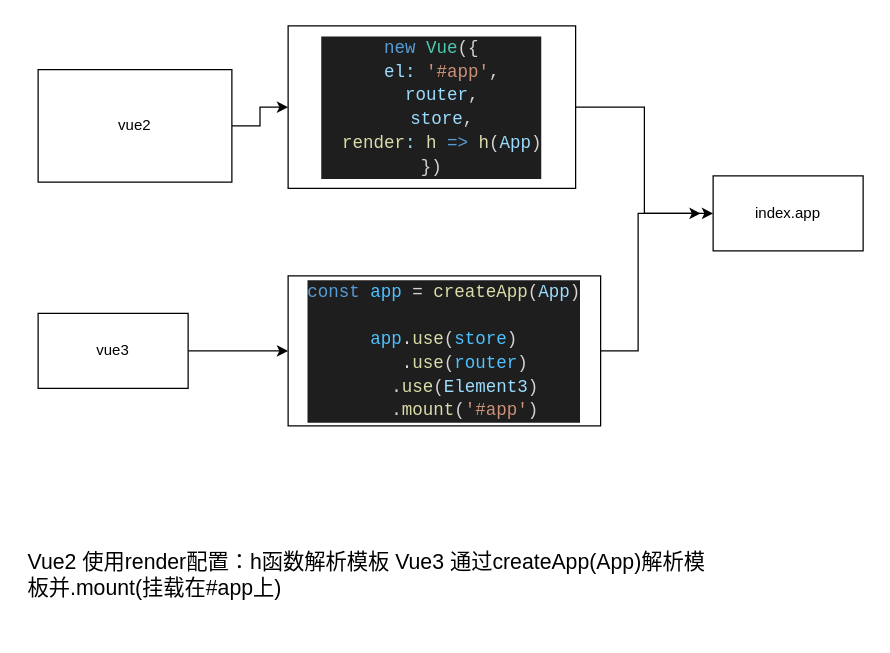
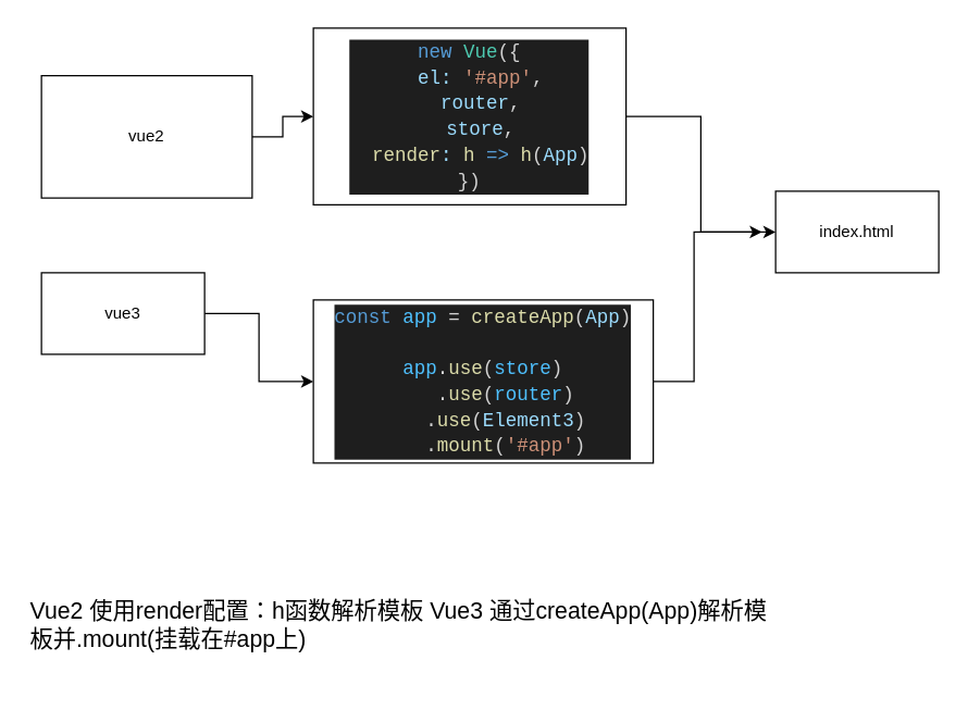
  <mxCell id="0" />
  <mxCell id="1" parent="0" />
  <mxCell id="2" value="" style="edgeStyle=orthogonalEdgeStyle;rounded=0;orthogonalLoop=1;jettySize=auto;html=1;" edge="1" parent="1" source="3" target="8"><mxGeometry relative="1" as="geometry" /></mxCell>
  <mxCell id="3" value="vue2" style="rounded=0;whiteSpace=wrap;html=1;" parent="1" vertex="1"><mxGeometry x="30" y="55" width="155" height="90" as="geometry" /></mxCell>
  <mxCell id="4" value="" style="edgeStyle=orthogonalEdgeStyle;rounded=0;orthogonalLoop=1;jettySize=auto;html=1;" edge="1" parent="1" source="5" target="10"><mxGeometry relative="1" as="geometry" /></mxCell>
- <mxCell id="5" value="vue3" style="rounded=0;whiteSpace=wrap;html=1;" vertex="1" parent="1"><mxGeometry x="30" y="250" width="120" height="60" as="geometry" /></mxCell>
- <mxCell id="6" value="index.app" style="whiteSpace=wrap;html=1;rounded=0;" vertex="1" parent="1"><mxGeometry x="570" y="140" width="120" height="60" as="geometry" /></mxCell>
+ <mxCell id="5" value="vue3" style="rounded=0;whiteSpace=wrap;html=1;" vertex="1" parent="1"><mxGeometry x="30" y="200" width="120" height="60" as="geometry" /></mxCell>
+ <mxCell id="6" value="index.html" style="whiteSpace=wrap;html=1;rounded=0;" vertex="1" parent="1"><mxGeometry x="570" y="140" width="120" height="60" as="geometry" /></mxCell>
  <mxCell id="7" style="edgeStyle=orthogonalEdgeStyle;rounded=0;orthogonalLoop=1;jettySize=auto;html=1;entryX=0;entryY=0.5;entryDx=0;entryDy=0;" edge="1" parent="1" source="8" target="6"><mxGeometry relative="1" as="geometry" /></mxCell>
  <mxCell id="8" value="&lt;div style=&quot;color: rgb(212, 212, 212); background-color: rgb(30, 30, 30); font-family: &amp;quot;Fira Code&amp;quot;, Consolas, &amp;quot;Courier New&amp;quot;, monospace; font-size: 14px; line-height: 19px;&quot;&gt;&lt;div&gt;&lt;span style=&quot;color: #569cd6;&quot;&gt;new&lt;/span&gt; &lt;span style=&quot;color: #4ec9b0;&quot;&gt;Vue&lt;/span&gt;({&lt;/div&gt;&lt;div&gt;&amp;nbsp; &lt;span style=&quot;color: #9cdcfe;&quot;&gt;el&lt;/span&gt;&lt;span style=&quot;color: #9cdcfe;&quot;&gt;:&lt;/span&gt; &lt;span style=&quot;color: #ce9178;&quot;&gt;'#app'&lt;/span&gt;,&lt;/div&gt;&lt;div&gt;&amp;nbsp; &lt;span style=&quot;color: #9cdcfe;&quot;&gt;router&lt;/span&gt;,&lt;/div&gt;&lt;div&gt;&amp;nbsp; &lt;span style=&quot;color: #9cdcfe;&quot;&gt;store&lt;/span&gt;,&lt;/div&gt;&lt;div&gt;&amp;nbsp; &lt;span style=&quot;color: #dcdcaa;&quot;&gt;render&lt;/span&gt;&lt;span style=&quot;color: #9cdcfe;&quot;&gt;:&lt;/span&gt; &lt;span style=&quot;color: #dcdcaa;&quot;&gt;h&lt;/span&gt; &lt;span style=&quot;color: #569cd6;&quot;&gt;=&amp;gt;&lt;/span&gt; &lt;span style=&quot;color: #dcdcaa;&quot;&gt;h&lt;/span&gt;(&lt;span style=&quot;color: #9cdcfe;&quot;&gt;App&lt;/span&gt;)&lt;/div&gt;&lt;div&gt;})&lt;/div&gt;&lt;/div&gt;" style="whiteSpace=wrap;html=1;rounded=0;" vertex="1" parent="1"><mxGeometry x="230" y="20" width="230" height="130" as="geometry" /></mxCell>
  <mxCell id="9" style="edgeStyle=orthogonalEdgeStyle;rounded=0;orthogonalLoop=1;jettySize=auto;html=1;exitX=1;exitY=0.5;exitDx=0;exitDy=0;" edge="1" parent="1" source="10"><mxGeometry relative="1" as="geometry"><mxPoint x="560" y="170" as="targetPoint" /><Array as="points"><mxPoint x="510" y="280" /><mxPoint x="510" y="170" /></Array></mxGeometry></mxCell>
  <mxCell id="10" value="&lt;div style=&quot;color: rgb(212, 212, 212); background-color: rgb(30, 30, 30); font-family: &amp;quot;Fira Code&amp;quot;, Consolas, &amp;quot;Courier New&amp;quot;, monospace; font-size: 14px; line-height: 19px;&quot;&gt;&lt;div&gt;&lt;span style=&quot;color: #569cd6;&quot;&gt;const&lt;/span&gt; &lt;span style=&quot;color: #4fc1ff;&quot;&gt;app&lt;/span&gt; = &lt;span style=&quot;color: #dcdcaa;&quot;&gt;createApp&lt;/span&gt;(&lt;span style=&quot;color: #9cdcfe;&quot;&gt;App&lt;/span&gt;)&lt;/div&gt;&lt;br&gt;&lt;div&gt;&lt;span style=&quot;color: #4fc1ff;&quot;&gt;app&lt;/span&gt;.&lt;span style=&quot;color: #dcdcaa;&quot;&gt;use&lt;/span&gt;(&lt;span style=&quot;color: #4fc1ff;&quot;&gt;store&lt;/span&gt;)&lt;/div&gt;&lt;div&gt;&amp;nbsp; &amp;nbsp; .&lt;span style=&quot;color: #dcdcaa;&quot;&gt;use&lt;/span&gt;(&lt;span style=&quot;color: #4fc1ff;&quot;&gt;router&lt;/span&gt;)&lt;/div&gt;&lt;div&gt;&amp;nbsp; &amp;nbsp; .&lt;span style=&quot;color: #dcdcaa;&quot;&gt;use&lt;/span&gt;(&lt;span style=&quot;color: #9cdcfe;&quot;&gt;Element3&lt;/span&gt;)&lt;/div&gt;&lt;div&gt;&amp;nbsp; &amp;nbsp; .&lt;span style=&quot;color: #dcdcaa;&quot;&gt;mount&lt;/span&gt;(&lt;span style=&quot;color: #ce9178;&quot;&gt;'#app'&lt;/span&gt;)&lt;/div&gt;&lt;/div&gt;" style="whiteSpace=wrap;html=1;rounded=0;" vertex="1" parent="1"><mxGeometry x="230" y="220" width="250" height="120" as="geometry" /></mxCell>
  <mxCell id="11" value="&lt;font style=&quot;font-size: 17px;&quot;&gt;Vue2 使用render配置：h函数解析模板 Vue3 通过createApp(App)解析模板并.mount(挂载在#app上)&lt;/font&gt;" style="text;html=1;strokeColor=none;fillColor=none;align=left;verticalAlign=middle;whiteSpace=wrap;rounded=0;" vertex="1" parent="1"><mxGeometry x="20" y="420" width="550" height="80" as="geometry" /></mxCell>
